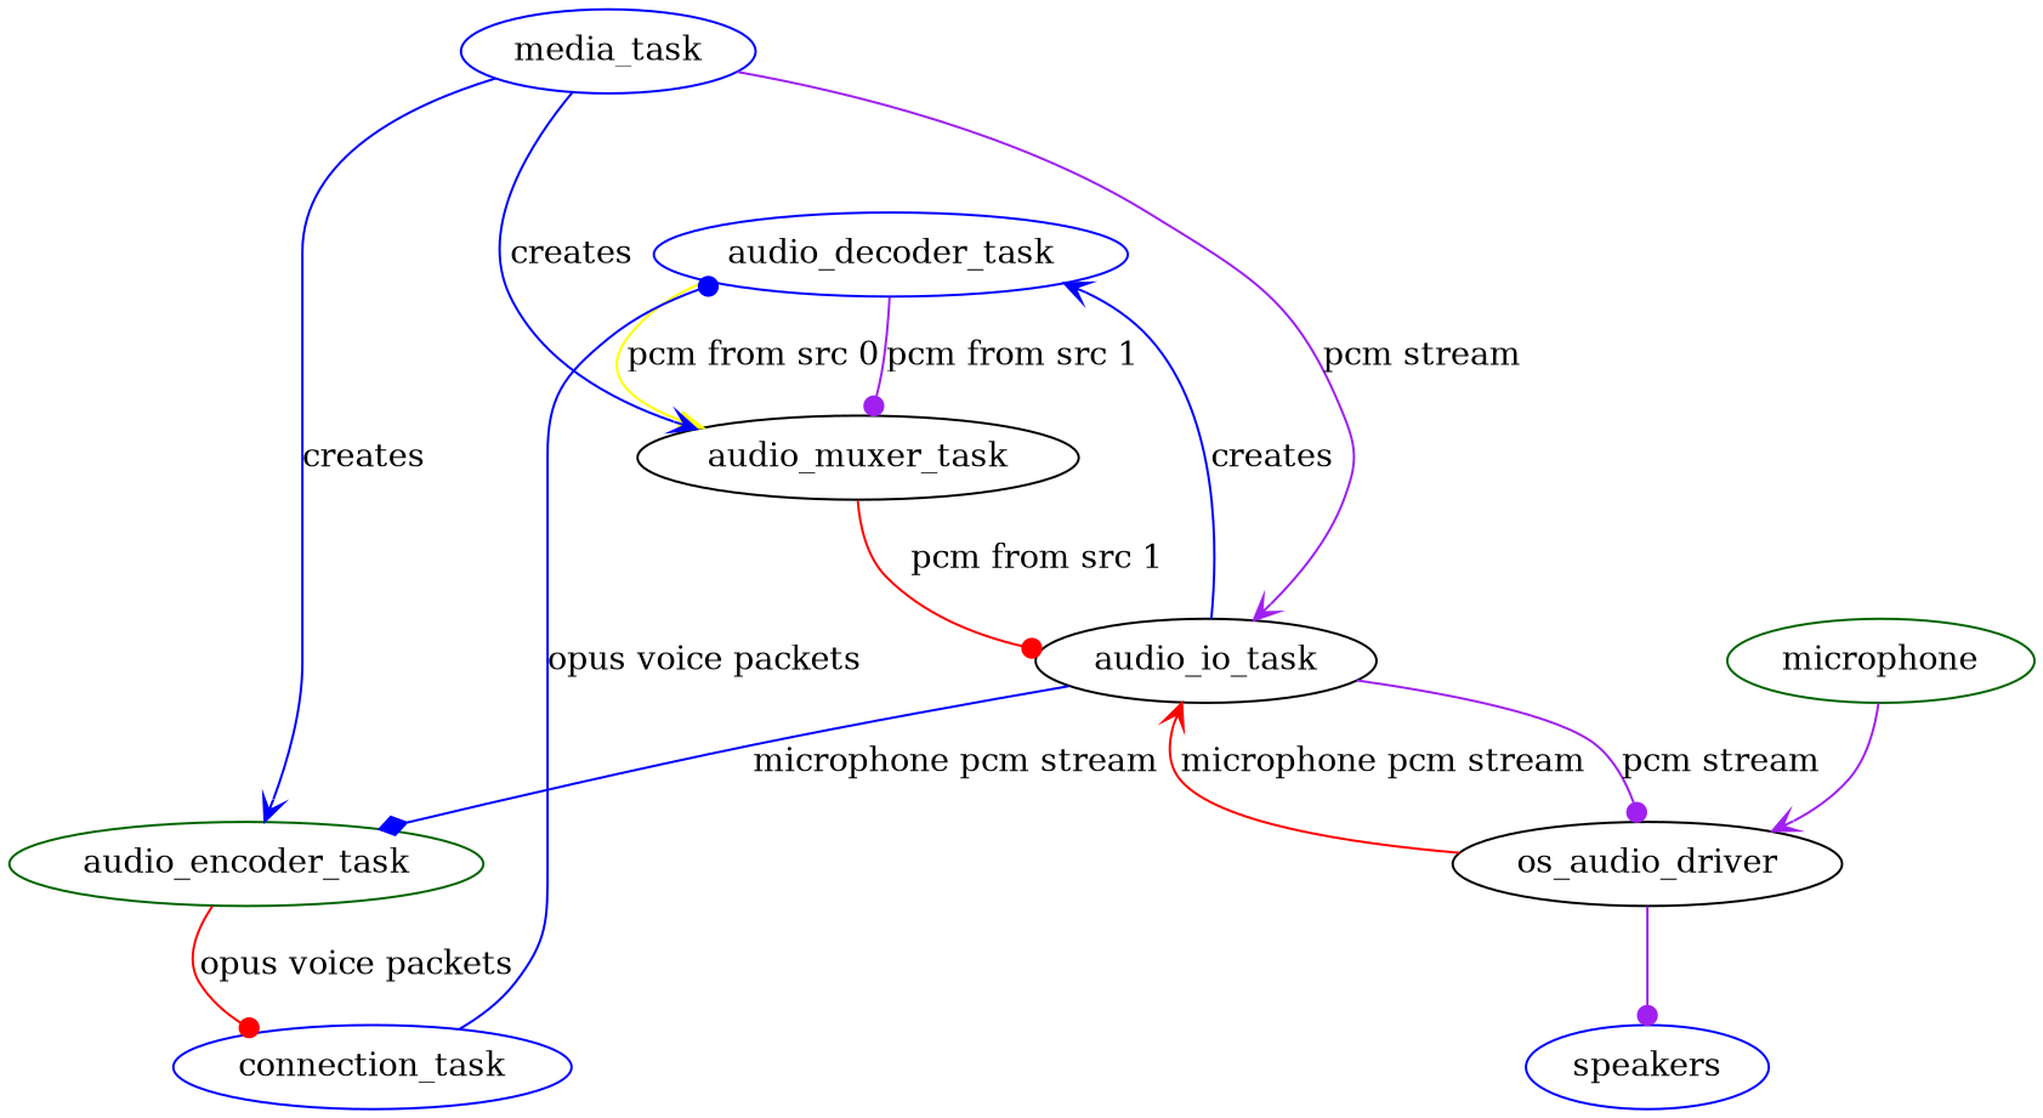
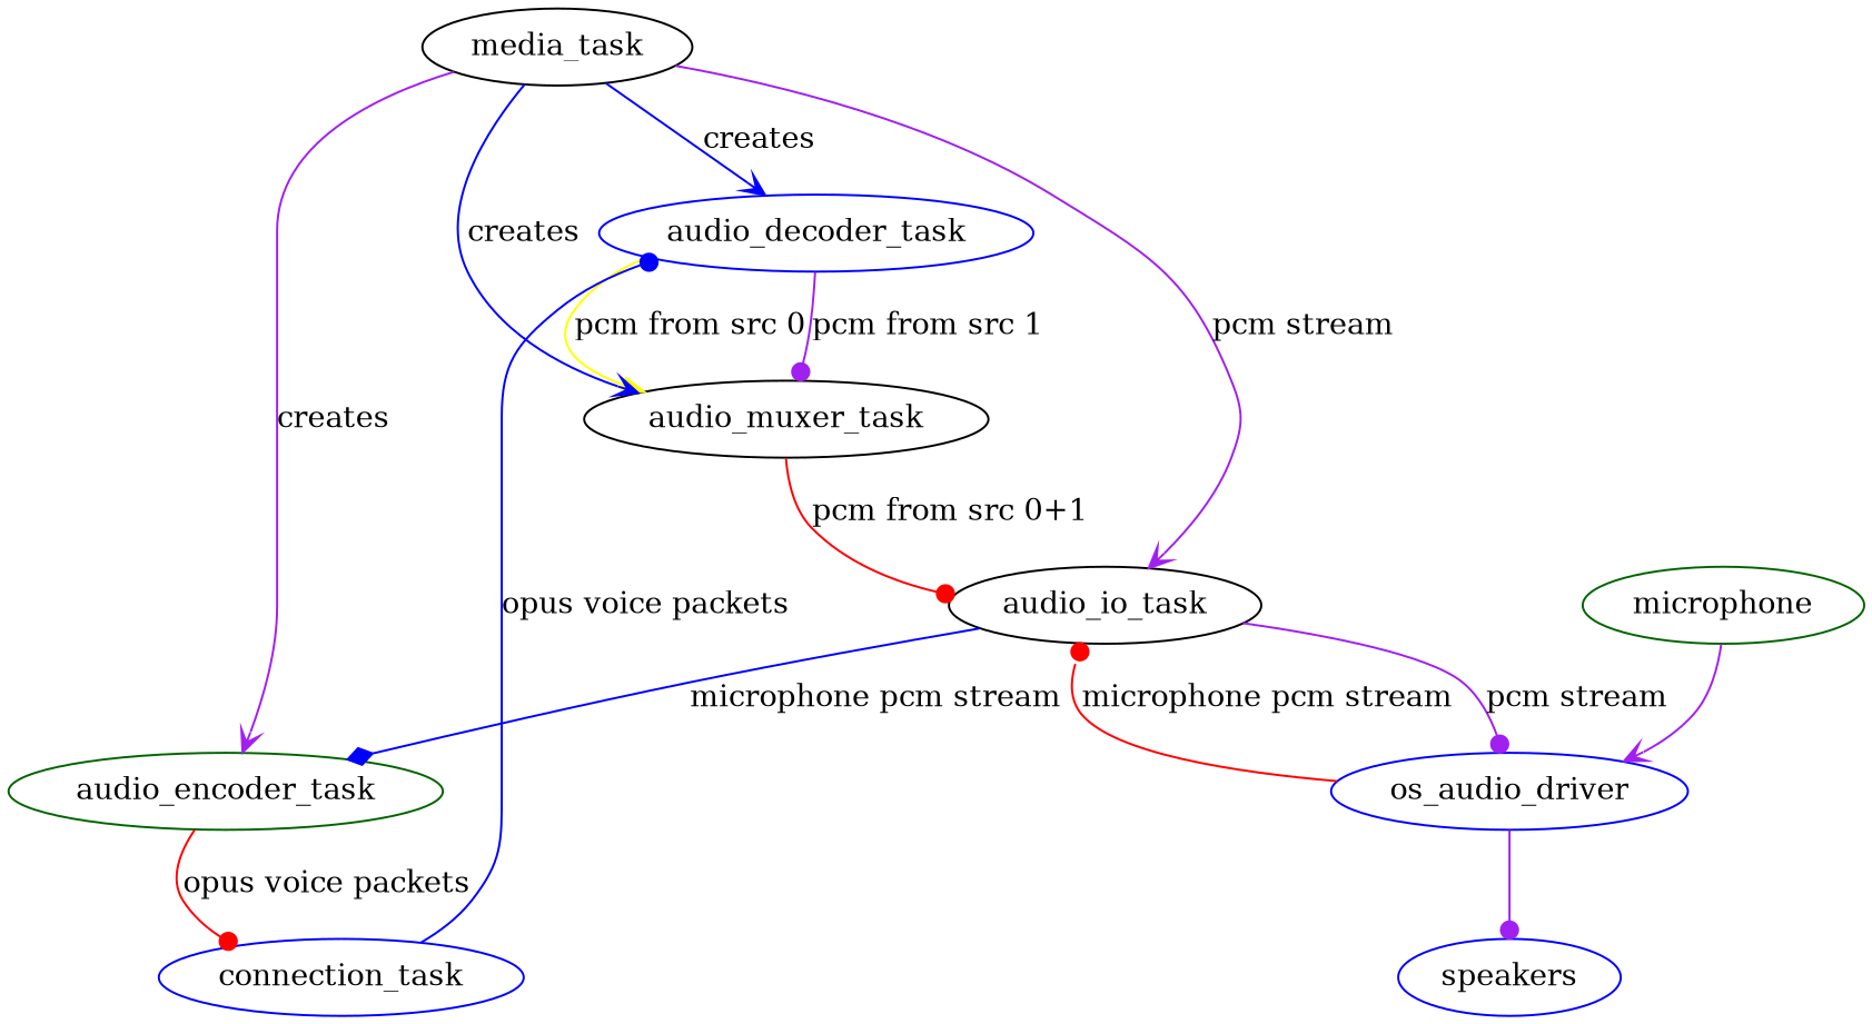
  digraph {
    node [color=black]
    edge [color=purple arrowhead=dot]
    audio_decoder_task [color=blue]
-   media_task [color=blue]
+   media_task
    audio_encoder_task [color=darkgreen]
    audio_muxer_task
    audio_io_task
    connection_task [color=blue]
-   os_audio_driver
+   os_audio_driver [color=blue]
    speakers [color=blue]
    microphone [color=darkgreen]
    audio_decoder_task -> audio_muxer_task [color=yellow label="pcm from src 0" arrowhead=""]
    audio_decoder_task -> audio_muxer_task [label="pcm from src 1"]
-   audio_io_task -> audio_decoder_task [arrowhead=vee color=blue label=creates]
-   media_task -> audio_encoder_task [arrowhead=vee color=blue label=creates]
+   media_task -> audio_decoder_task [arrowhead=vee color=blue label=creates]
+   media_task -> audio_encoder_task [arrowhead=vee label=creates]
    media_task -> audio_muxer_task [arrowhead=vee color=blue label=creates]
    media_task -> audio_io_task [arrowhead=vee label="pcm stream"]
    audio_encoder_task -> connection_task [color=red label="opus voice packets"]
-   audio_muxer_task -> audio_io_task [color=red label="pcm from src 1"]
+   audio_muxer_task -> audio_io_task [color=red label="pcm from src 0+1"]
    audio_io_task -> audio_encoder_task [arrowhead=diamond color=blue label="microphone pcm stream"]
    audio_io_task -> os_audio_driver [label="pcm stream"]
    connection_task -> audio_decoder_task [color=blue label="opus voice packets"]
-   os_audio_driver -> audio_io_task [arrowhead=vee color=red label="microphone pcm stream"]
+   os_audio_driver -> audio_io_task [color=red label="microphone pcm stream"]
    os_audio_driver -> speakers
    microphone -> os_audio_driver [arrowhead=vee]
  }
